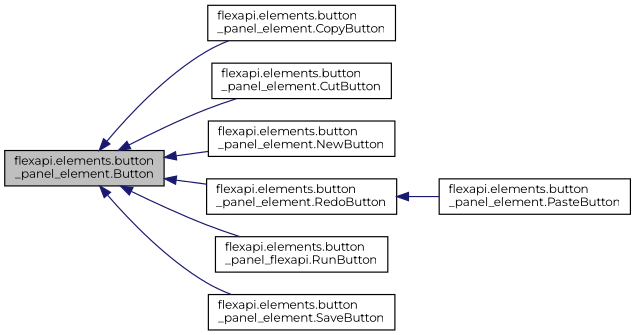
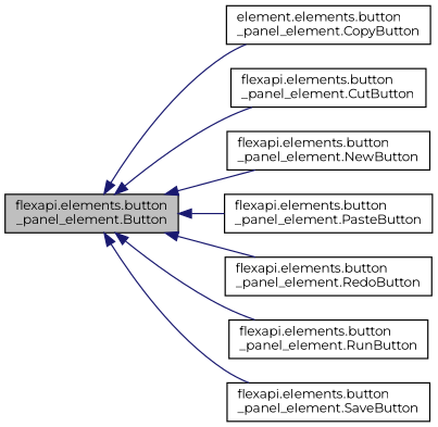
  digraph {
    fontname=Montserrat
    rankdir=LR
    node [color=black fillcolor=white fontname=Montserrat fontsize=10 shape=record style=filled]
    edge [color=midnightblue dir=back fontname=Montserrat fontsize=10 labelfontname=Helvetica labelfontsize=10 style=solid]
    n1 [fillcolor=grey75 fontcolor=black height=0.2 label="flexapi.elements.button\l_panel_element.Button" width=0.4]
-   n2 [height=0.2 label="flexapi.elements.button\l_panel_element.CopyButton" width=0.4]
+   n2 [height=0.2 label="element.elements.button\l_panel_element.CopyButton" width=0.4]
    n3 [height=0.2 label="flexapi.elements.button\l_panel_element.CutButton" width=0.4]
    n4 [height=0.2 label="flexapi.elements.button\l_panel_element.NewButton" width=0.4]
    n5 [height=0.2 label="flexapi.elements.button\l_panel_element.PasteButton" width=0.4]
    n6 [height=0.2 label="flexapi.elements.button\l_panel_element.RedoButton" width=0.4]
-   n7 [height=0.2 label="flexapi.elements.button\l_panel_flexapi.RunButton" width=0.4]
+   n7 [height=0.2 label="flexapi.elements.button\l_panel_element.RunButton" width=0.4]
    n8 [height=0.2 label="flexapi.elements.button\l_panel_element.SaveButton" width=0.4]
    n1 -> n2
    n1 -> n3
    n1 -> n4
-   n6 -> n5
+   n1 -> n5
    n1 -> n6
    n1 -> n7
    n1 -> n8
  }
